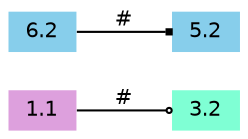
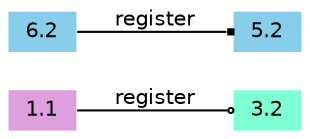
  digraph {
    rankdir=LR
    node [color=red fillcolor=skyblue fontname=Helvetica fontsize=10 shape=plaintext style=filled]
    edge [arrowsize=0.3 fontname=Helvetica fontsize=10]
    1.1 [fillcolor=plum height=.2 width=.3]
    3.2 [color=darkorange fillcolor=aquamarine height=.2 width=.3]
    6.2 [color=black height=.2 width=.3]
    n4 [height=.2 label=5.2 width=.3]
-   1.1 -> 3.2 [arrowhead=odot label="#"]
-   6.2 -> n4 [arrowhead=box label="#"]
+   1.1 -> 3.2 [arrowhead=odot label=register]
+   6.2 -> n4 [arrowhead=box label=register]
  }
